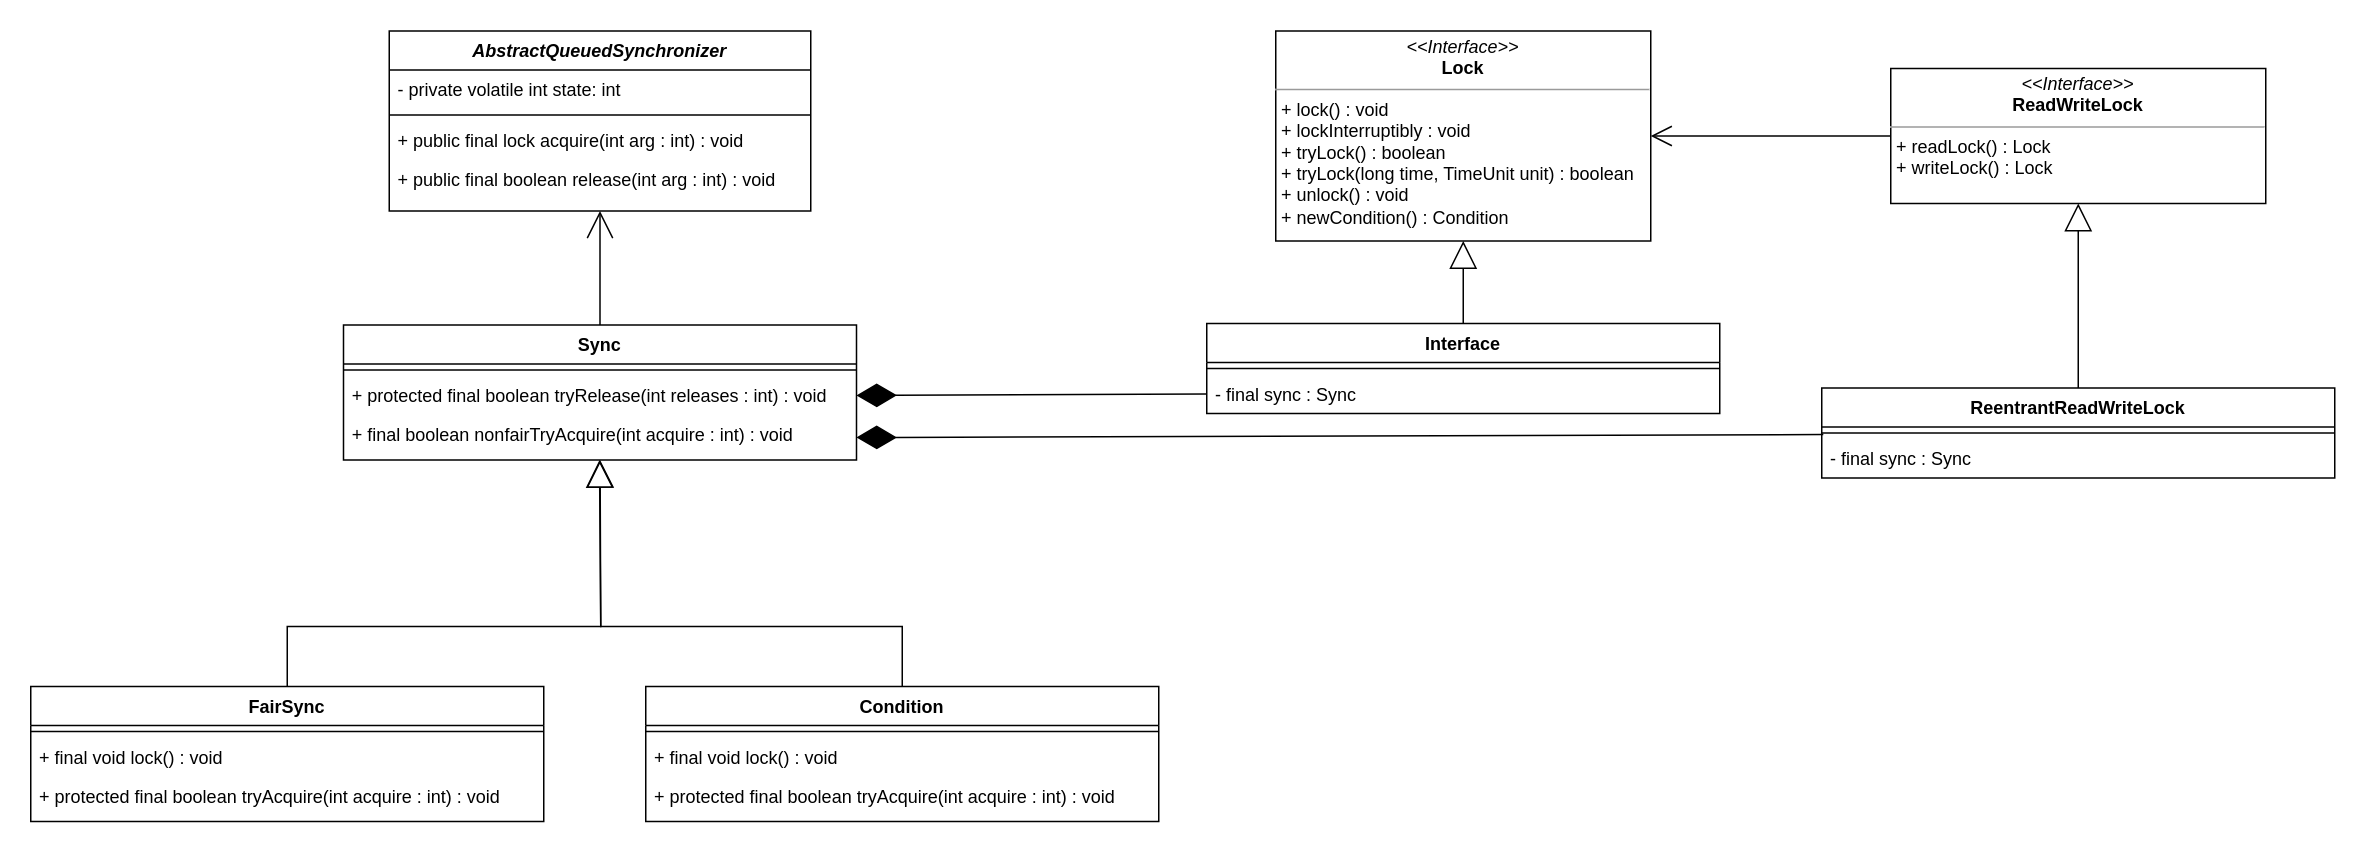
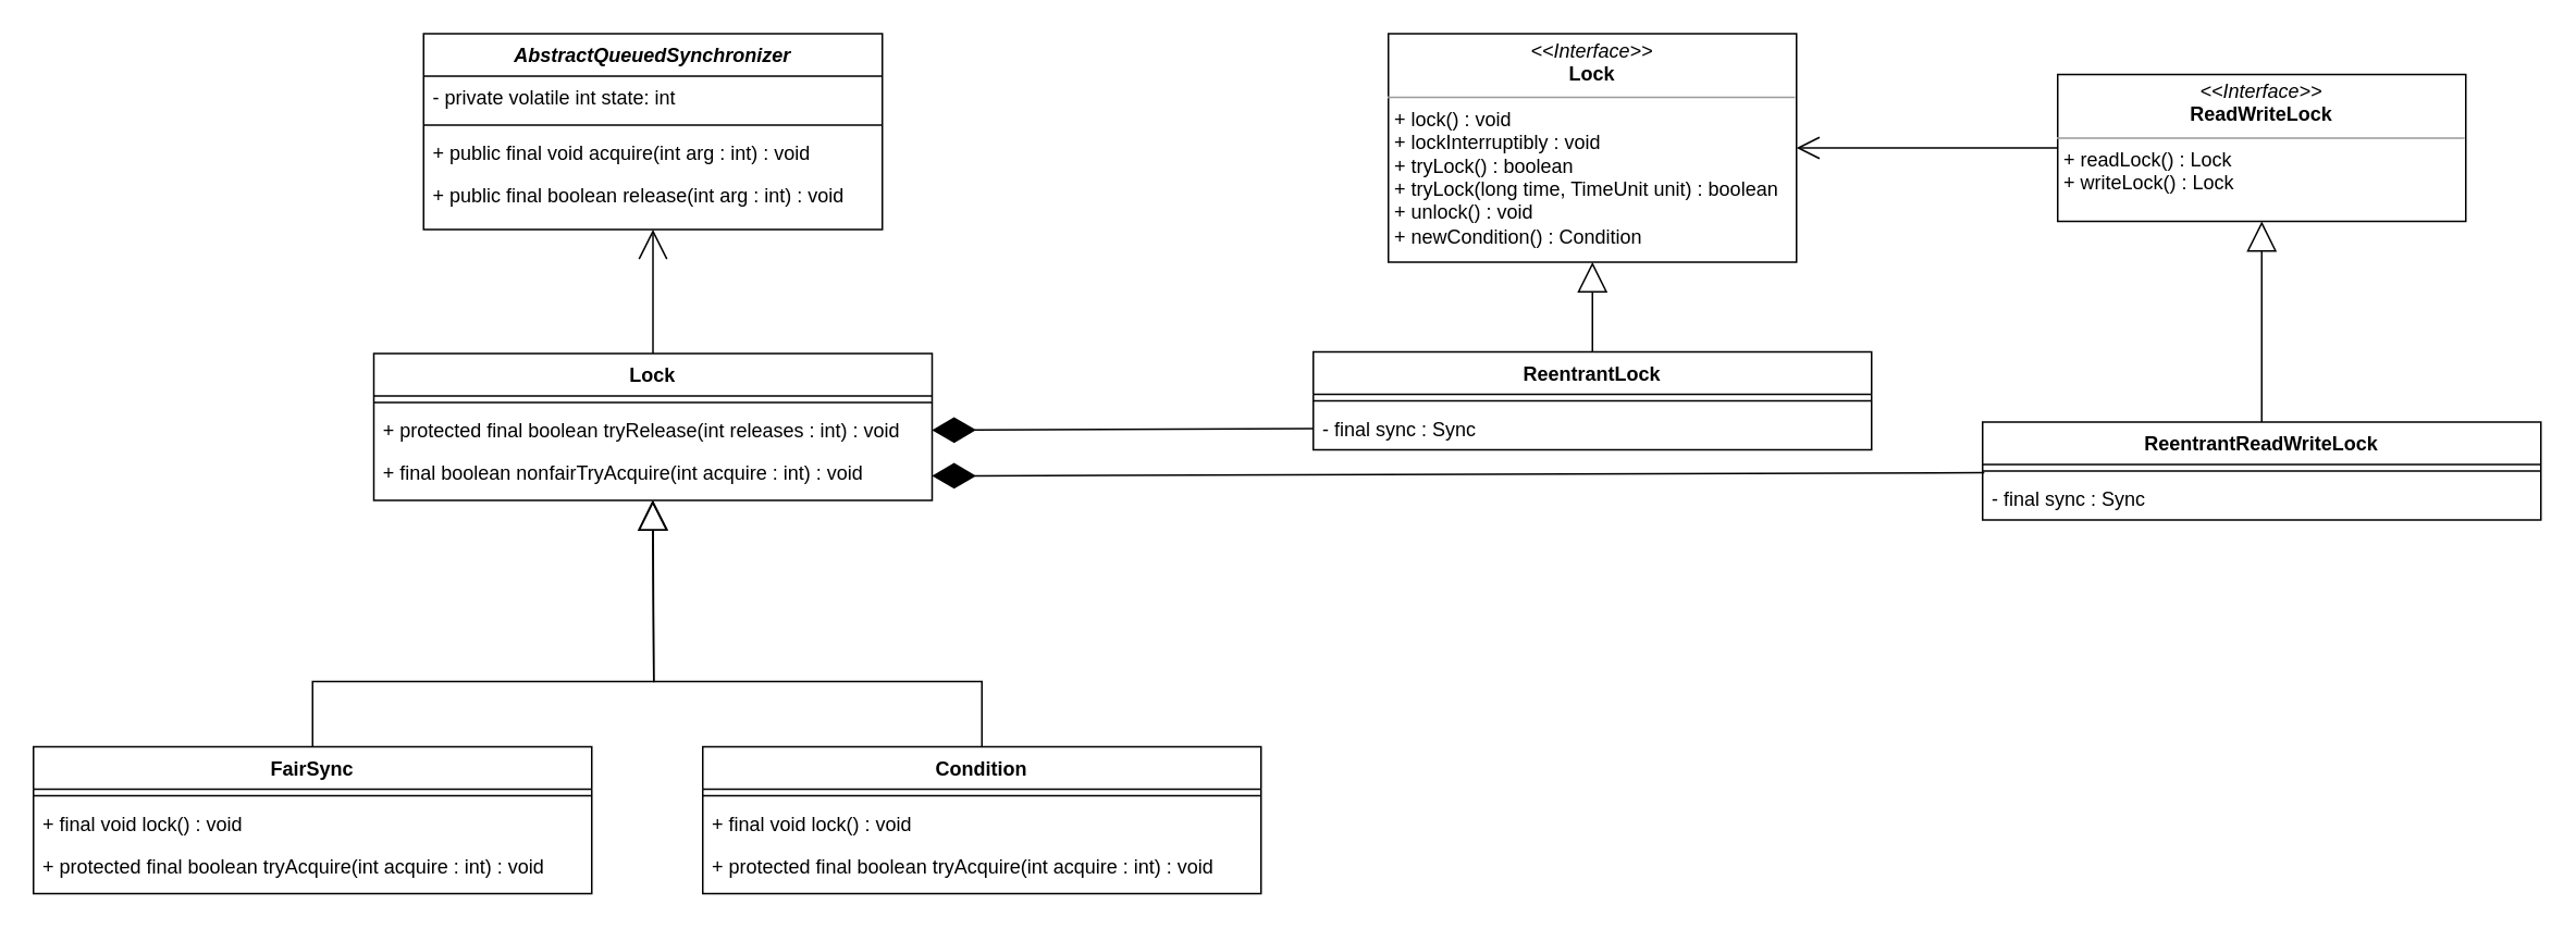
  <mxCell id="0" />
  <mxCell id="1" parent="0" />
  <mxCell id="2" value="AbstractQueuedSynchronizer" style="swimlane;fontStyle=3;align=center;verticalAlign=top;childLayout=stackLayout;horizontal=1;startSize=26;horizontalStack=0;resizeParent=1;resizeLast=0;collapsible=1;marginBottom=0;rounded=0;shadow=0;strokeWidth=1;" parent="1" vertex="1"><mxGeometry x="259" y="20" width="281" height="120" as="geometry"><mxRectangle x="230" y="140" width="160" height="26" as="alternateBounds" /></mxGeometry></mxCell>
  <mxCell id="3" value="- private volatile int state: int" style="text;align=left;verticalAlign=top;spacingLeft=4;spacingRight=4;overflow=hidden;rotatable=0;points=[[0,0.5],[1,0.5]];portConstraint=eastwest;" parent="2" vertex="1"><mxGeometry y="26" width="281" height="26" as="geometry" /></mxCell>
  <mxCell id="4" value="" style="line;html=1;strokeWidth=1;align=left;verticalAlign=middle;spacingTop=-1;spacingLeft=3;spacingRight=3;rotatable=0;labelPosition=right;points=[];portConstraint=eastwest;" parent="2" vertex="1"><mxGeometry y="52" width="281" height="8" as="geometry" /></mxCell>
- <mxCell id="5" value="+ public final lock acquire(int arg : int) : void" style="text;align=left;verticalAlign=top;spacingLeft=4;spacingRight=4;overflow=hidden;rotatable=0;points=[[0,0.5],[1,0.5]];portConstraint=eastwest;" parent="2" vertex="1"><mxGeometry y="60" width="281" height="26" as="geometry" /></mxCell>
+ <mxCell id="5" value="+ public final void acquire(int arg : int) : void" style="text;align=left;verticalAlign=top;spacingLeft=4;spacingRight=4;overflow=hidden;rotatable=0;points=[[0,0.5],[1,0.5]];portConstraint=eastwest;" parent="2" vertex="1"><mxGeometry y="60" width="281" height="26" as="geometry" /></mxCell>
  <mxCell id="6" value="+ public final boolean release(int arg : int) : void" style="text;align=left;verticalAlign=top;spacingLeft=4;spacingRight=4;overflow=hidden;rotatable=0;points=[[0,0.5],[1,0.5]];portConstraint=eastwest;" parent="2" vertex="1"><mxGeometry y="86" width="281" height="26" as="geometry" /></mxCell>
- <mxCell id="7" value="Sync" style="swimlane;fontStyle=1;align=center;verticalAlign=top;childLayout=stackLayout;horizontal=1;startSize=26;horizontalStack=0;resizeParent=1;resizeParentMax=0;resizeLast=0;collapsible=1;marginBottom=0;" parent="1" vertex="1"><mxGeometry x="228.5" y="216" width="342" height="90" as="geometry" /></mxCell>
+ <mxCell id="7" value="Lock" style="swimlane;fontStyle=1;align=center;verticalAlign=top;childLayout=stackLayout;horizontal=1;startSize=26;horizontalStack=0;resizeParent=1;resizeParentMax=0;resizeLast=0;collapsible=1;marginBottom=0;" parent="1" vertex="1"><mxGeometry x="228.5" y="216" width="342" height="90" as="geometry" /></mxCell>
  <mxCell id="8" value="" style="line;strokeWidth=1;fillColor=none;align=left;verticalAlign=middle;spacingTop=-1;spacingLeft=3;spacingRight=3;rotatable=0;labelPosition=right;points=[];portConstraint=eastwest;" parent="7" vertex="1"><mxGeometry y="26" width="342" height="8" as="geometry" /></mxCell>
  <mxCell id="9" value="+ protected final boolean tryRelease(int releases : int) : void" style="text;strokeColor=none;fillColor=none;align=left;verticalAlign=top;spacingLeft=4;spacingRight=4;overflow=hidden;rotatable=0;points=[[0,0.5],[1,0.5]];portConstraint=eastwest;" parent="7" vertex="1"><mxGeometry y="34" width="342" height="26" as="geometry" /></mxCell>
  <mxCell id="10" value="+ final boolean nonfairTryAcquire(int acquire : int) : void" style="text;strokeColor=none;fillColor=none;align=left;verticalAlign=top;spacingLeft=4;spacingRight=4;overflow=hidden;rotatable=0;points=[[0,0.5],[1,0.5]];portConstraint=eastwest;" parent="7" vertex="1"><mxGeometry y="60" width="342" height="30" as="geometry" /></mxCell>
  <mxCell id="11" value="" style="endArrow=open;endSize=16;endFill=0;html=1;rounded=0;entryX=0.5;entryY=1;entryDx=0;entryDy=0;exitX=0.5;exitY=0;exitDx=0;exitDy=0;" parent="1" source="7" target="2" edge="1"><mxGeometry width="160" relative="1" as="geometry"><mxPoint x="290" y="370" as="sourcePoint" /><mxPoint x="450" y="370" as="targetPoint" /></mxGeometry></mxCell>
  <mxCell id="12" value="FairSync" style="swimlane;fontStyle=1;align=center;verticalAlign=top;childLayout=stackLayout;horizontal=1;startSize=26;horizontalStack=0;resizeParent=1;resizeParentMax=0;resizeLast=0;collapsible=1;marginBottom=0;" parent="1" vertex="1"><mxGeometry x="20" y="457" width="342" height="90" as="geometry" /></mxCell>
  <mxCell id="13" value="" style="line;strokeWidth=1;fillColor=none;align=left;verticalAlign=middle;spacingTop=-1;spacingLeft=3;spacingRight=3;rotatable=0;labelPosition=right;points=[];portConstraint=eastwest;" parent="12" vertex="1"><mxGeometry y="26" width="342" height="8" as="geometry" /></mxCell>
  <mxCell id="14" value="+ final void lock() : void" style="text;strokeColor=none;fillColor=none;align=left;verticalAlign=top;spacingLeft=4;spacingRight=4;overflow=hidden;rotatable=0;points=[[0,0.5],[1,0.5]];portConstraint=eastwest;" parent="12" vertex="1"><mxGeometry y="34" width="342" height="26" as="geometry" /></mxCell>
  <mxCell id="15" value="+ protected final boolean tryAcquire(int acquire : int) : void" style="text;strokeColor=none;fillColor=none;align=left;verticalAlign=top;spacingLeft=4;spacingRight=4;overflow=hidden;rotatable=0;points=[[0,0.5],[1,0.5]];portConstraint=eastwest;" parent="12" vertex="1"><mxGeometry y="60" width="342" height="30" as="geometry" /></mxCell>
  <mxCell id="16" value="Condition" style="swimlane;fontStyle=1;align=center;verticalAlign=top;childLayout=stackLayout;horizontal=1;startSize=26;horizontalStack=0;resizeParent=1;resizeParentMax=0;resizeLast=0;collapsible=1;marginBottom=0;" parent="1" vertex="1"><mxGeometry x="430" y="457" width="342" height="90" as="geometry" /></mxCell>
  <mxCell id="17" value="" style="line;strokeWidth=1;fillColor=none;align=left;verticalAlign=middle;spacingTop=-1;spacingLeft=3;spacingRight=3;rotatable=0;labelPosition=right;points=[];portConstraint=eastwest;" parent="16" vertex="1"><mxGeometry y="26" width="342" height="8" as="geometry" /></mxCell>
  <mxCell id="18" value="+ final void lock() : void" style="text;strokeColor=none;fillColor=none;align=left;verticalAlign=top;spacingLeft=4;spacingRight=4;overflow=hidden;rotatable=0;points=[[0,0.5],[1,0.5]];portConstraint=eastwest;" parent="16" vertex="1"><mxGeometry y="34" width="342" height="26" as="geometry" /></mxCell>
  <mxCell id="19" value="+ protected final boolean tryAcquire(int acquire : int) : void" style="text;strokeColor=none;fillColor=none;align=left;verticalAlign=top;spacingLeft=4;spacingRight=4;overflow=hidden;rotatable=0;points=[[0,0.5],[1,0.5]];portConstraint=eastwest;" parent="16" vertex="1"><mxGeometry y="60" width="342" height="30" as="geometry" /></mxCell>
  <mxCell id="20" value="" style="endArrow=block;endSize=16;endFill=0;html=1;rounded=0;exitX=0.5;exitY=0;exitDx=0;exitDy=0;" parent="1" source="12" edge="1" target="10"><mxGeometry width="160" relative="1" as="geometry"><mxPoint x="170.5" y="437" as="sourcePoint" /><mxPoint x="400" y="377" as="targetPoint" /><Array as="points"><mxPoint x="191" y="417" /><mxPoint x="400" y="417" /></Array></mxGeometry></mxCell>
  <mxCell id="21" value="" style="endArrow=block;endSize=16;endFill=0;html=1;rounded=0;exitX=0.5;exitY=0;exitDx=0;exitDy=0;entryX=0.499;entryY=1;entryDx=0;entryDy=0;entryPerimeter=0;" parent="1" source="16" edge="1" target="10"><mxGeometry width="160" relative="1" as="geometry"><mxPoint x="470.5" y="457" as="sourcePoint" /><mxPoint x="450" y="330" as="targetPoint" /><Array as="points"><mxPoint x="601" y="417" /><mxPoint x="400" y="417" /></Array></mxGeometry></mxCell>
  <mxCell id="22" value="&lt;p style=&quot;margin:0px;margin-top:4px;text-align:center;&quot;&gt;&lt;i&gt;&amp;lt;&amp;lt;Interface&amp;gt;&amp;gt;&lt;/i&gt;&lt;br&gt;&lt;b&gt;Lock&lt;/b&gt;&lt;/p&gt;&lt;hr size=&quot;1&quot;&gt;&lt;p style=&quot;margin:0px;margin-left:4px;&quot;&gt;+ lock() : void&lt;br&gt;&lt;/p&gt;&lt;p style=&quot;margin:0px;margin-left:4px;&quot;&gt;+ lockInterruptibly : void&lt;/p&gt;&lt;p style=&quot;margin:0px;margin-left:4px;&quot;&gt;+ tryLock() : boolean&lt;/p&gt;&lt;p style=&quot;margin:0px;margin-left:4px;&quot;&gt;+ tryLock(long time, TimeUnit unit) : boolean&lt;/p&gt;&lt;p style=&quot;margin:0px;margin-left:4px;&quot;&gt;+ unlock() : void&lt;/p&gt;&lt;p style=&quot;margin:0px;margin-left:4px;&quot;&gt;+ newCondition() : Condition&lt;/p&gt;" style="verticalAlign=top;align=left;overflow=fill;fontSize=12;fontFamily=Helvetica;html=1;" vertex="1" parent="1"><mxGeometry x="850" y="20" width="250" height="140" as="geometry" /></mxCell>
- <mxCell id="23" value="Interface" style="swimlane;fontStyle=1;align=center;verticalAlign=top;childLayout=stackLayout;horizontal=1;startSize=26;horizontalStack=0;resizeParent=1;resizeParentMax=0;resizeLast=0;collapsible=1;marginBottom=0;" vertex="1" parent="1"><mxGeometry x="804" y="215" width="342" height="60" as="geometry" /></mxCell>
+ <mxCell id="23" value="ReentrantLock" style="swimlane;fontStyle=1;align=center;verticalAlign=top;childLayout=stackLayout;horizontal=1;startSize=26;horizontalStack=0;resizeParent=1;resizeParentMax=0;resizeLast=0;collapsible=1;marginBottom=0;" vertex="1" parent="1"><mxGeometry x="804" y="215" width="342" height="60" as="geometry" /></mxCell>
  <mxCell id="24" value="" style="line;strokeWidth=1;fillColor=none;align=left;verticalAlign=middle;spacingTop=-1;spacingLeft=3;spacingRight=3;rotatable=0;labelPosition=right;points=[];portConstraint=eastwest;" vertex="1" parent="23"><mxGeometry y="26" width="342" height="8" as="geometry" /></mxCell>
  <mxCell id="25" value="- final sync : Sync" style="text;strokeColor=none;fillColor=none;align=left;verticalAlign=top;spacingLeft=4;spacingRight=4;overflow=hidden;rotatable=0;points=[[0,0.5],[1,0.5]];portConstraint=eastwest;" vertex="1" parent="23"><mxGeometry y="34" width="342" height="26" as="geometry" /></mxCell>
  <mxCell id="26" value="" style="endArrow=block;endSize=16;endFill=0;html=1;rounded=0;entryX=0.5;entryY=1;entryDx=0;entryDy=0;exitX=0.5;exitY=0;exitDx=0;exitDy=0;" edge="1" parent="1" source="23" target="22"><mxGeometry width="160" relative="1" as="geometry"><mxPoint x="970.5" y="240" as="sourcePoint" /><mxPoint x="970" y="170" as="targetPoint" /></mxGeometry></mxCell>
  <mxCell id="27" value="&lt;p style=&quot;margin:0px;margin-top:4px;text-align:center;&quot;&gt;&lt;i&gt;&amp;lt;&amp;lt;Interface&amp;gt;&amp;gt;&lt;/i&gt;&lt;br&gt;&lt;b&gt;ReadWriteLock&lt;/b&gt;&lt;/p&gt;&lt;hr size=&quot;1&quot;&gt;&lt;p style=&quot;margin:0px;margin-left:4px;&quot;&gt;+ readLock() : Lock&lt;/p&gt;&lt;p style=&quot;margin:0px;margin-left:4px;&quot;&gt;+ writeLock() : Lock&lt;/p&gt;" style="verticalAlign=top;align=left;overflow=fill;fontSize=12;fontFamily=Helvetica;html=1;" vertex="1" parent="1"><mxGeometry x="1260" y="45" width="250" height="90" as="geometry" /></mxCell>
  <mxCell id="28" value="" style="endArrow=open;endFill=1;endSize=12;html=1;rounded=0;entryX=1;entryY=0.5;entryDx=0;entryDy=0;exitX=0;exitY=0.5;exitDx=0;exitDy=0;" edge="1" parent="1" source="27" target="22"><mxGeometry width="160" relative="1" as="geometry"><mxPoint x="1200" y="150" as="sourcePoint" /><mxPoint x="1360" y="150" as="targetPoint" /></mxGeometry></mxCell>
  <mxCell id="29" value="" style="endArrow=diamondThin;endFill=1;endSize=24;html=1;rounded=0;entryX=1;entryY=0.5;entryDx=0;entryDy=0;exitX=0;exitY=0.5;exitDx=0;exitDy=0;" edge="1" parent="1" source="25" target="9"><mxGeometry width="160" relative="1" as="geometry"><mxPoint x="804" y="283" as="sourcePoint" /><mxPoint x="770" y="180" as="targetPoint" /></mxGeometry></mxCell>
  <mxCell id="30" value="ReentrantReadWriteLock" style="swimlane;fontStyle=1;align=center;verticalAlign=top;childLayout=stackLayout;horizontal=1;startSize=26;horizontalStack=0;resizeParent=1;resizeParentMax=0;resizeLast=0;collapsible=1;marginBottom=0;" vertex="1" parent="1"><mxGeometry x="1214" y="258" width="342" height="60" as="geometry" /></mxCell>
  <mxCell id="31" value="" style="line;strokeWidth=1;fillColor=none;align=left;verticalAlign=middle;spacingTop=-1;spacingLeft=3;spacingRight=3;rotatable=0;labelPosition=right;points=[];portConstraint=eastwest;" vertex="1" parent="30"><mxGeometry y="26" width="342" height="8" as="geometry" /></mxCell>
  <mxCell id="32" value="- final sync : Sync" style="text;strokeColor=none;fillColor=none;align=left;verticalAlign=top;spacingLeft=4;spacingRight=4;overflow=hidden;rotatable=0;points=[[0,0.5],[1,0.5]];portConstraint=eastwest;" vertex="1" parent="30"><mxGeometry y="34" width="342" height="26" as="geometry" /></mxCell>
  <mxCell id="33" value="" style="endArrow=block;endSize=16;endFill=0;html=1;rounded=0;entryX=0.5;entryY=1;entryDx=0;entryDy=0;exitX=0.5;exitY=0;exitDx=0;exitDy=0;" edge="1" parent="1" source="30" target="27"><mxGeometry width="160" relative="1" as="geometry"><mxPoint x="1384.5" y="210" as="sourcePoint" /><mxPoint x="1384.5" y="160" as="targetPoint" /></mxGeometry></mxCell>
  <mxCell id="34" value="" style="endArrow=diamondThin;endFill=1;endSize=24;html=1;rounded=0;entryX=1;entryY=0.5;entryDx=0;entryDy=0;exitX=0.003;exitY=0.625;exitDx=0;exitDy=0;exitPerimeter=0;" edge="1" parent="1" source="31" target="10"><mxGeometry width="160" relative="1" as="geometry"><mxPoint x="1214" y="288" as="sourcePoint" /><mxPoint x="590" y="311" as="targetPoint" /></mxGeometry></mxCell>
